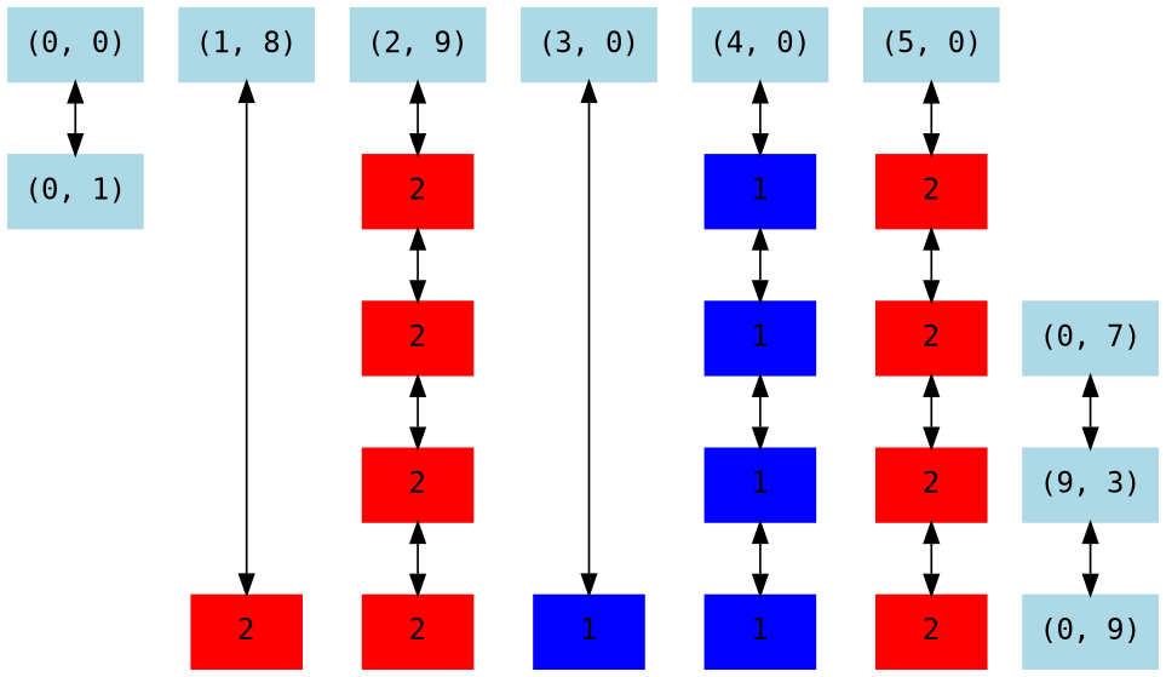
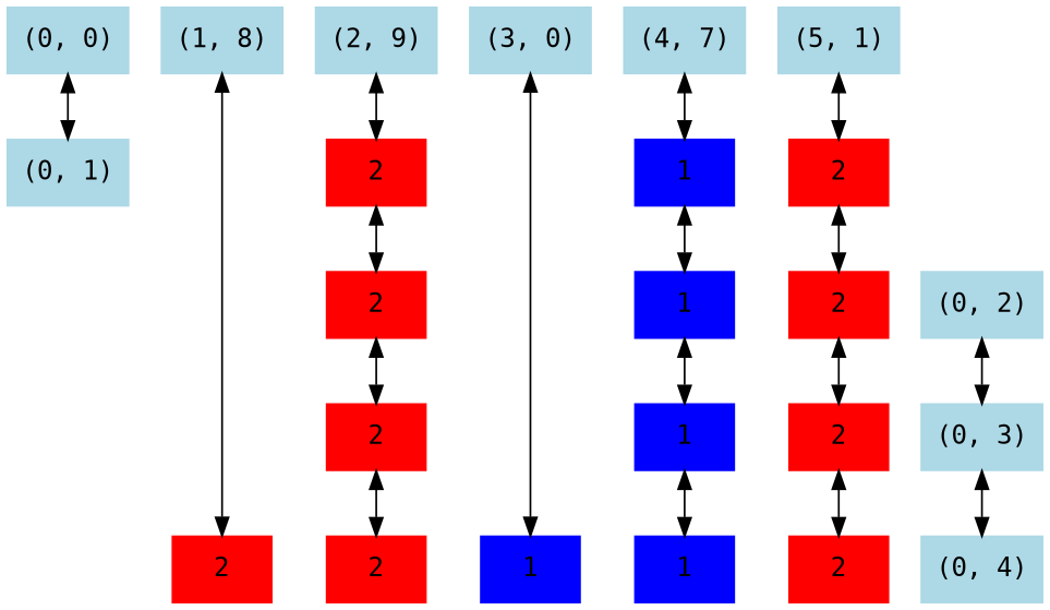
  digraph {
    fontname="DejaVu Sans Mono"
    node [color=lightblue fontname="DejaVu Sans Mono" shape=box style=filled]
    edge [dir=both fontname="DejaVu Sans Mono"]
    n1 [label="(0, 0)"]
    n2 [label="(1, 8)"]
    n3 [label="(2, 9)"]
    n4 [label="(3, 0)"]
-   n5 [label="(4, 0)"]
-   n6 [label="(5, 0)"]
+   n5 [label="(4, 7)"]
+   n6 [label="(5, 1)"]
    n7 [label="(0, 1)"]
    n8 [color=red label=2]
    n9 [color=blue label=1]
    n10 [color=red label=2]
-   n11 [label="(0, 7)"]
+   n11 [label="(0, 2)"]
    n12 [color=red label=2]
    n13 [color=blue label=1]
    n14 [color=red label=2]
-   n15 [label="(9, 3)"]
+   n15 [label="(0, 3)"]
    n16 [color=red label=2]
    n17 [color=blue label=1]
    n18 [color=red label=2]
-   n19 [label="(0, 9)"]
+   n19 [label="(0, 4)"]
    n20 [color=red label=2]
    n21 [color=red label=2]
    n22 [color=blue label=1]
    n23 [color=blue label=1]
    n24 [color=red label=2]
    subgraph sub_1 {
      rank=same
      n1
      n2
      n3
      n4
      n5
      n6
    }
    subgraph sub_2 {
      rank=same
      n7
      n8
      n9
      n10
    }
    subgraph sub_3 {
      rank=same
      n11
      n12
      n13
      n14
    }
    subgraph sub_4 {
      rank=same
      n15
      n16
      n17
      n18
    }
    subgraph sub_5 {
      rank=same
      n19
      n20
      n21
      n22
      n23
      n24
    }
    n1 -> n7
    n2 -> n20
    n3 -> n8
    n4 -> n22
    n5 -> n9
    n6 -> n10
    n8 -> n12
    n9 -> n13
    n10 -> n14
    n11 -> n15
    n12 -> n16
    n13 -> n17
    n14 -> n18
    n15 -> n19
    n16 -> n21
    n17 -> n23
    n18 -> n24
  }
